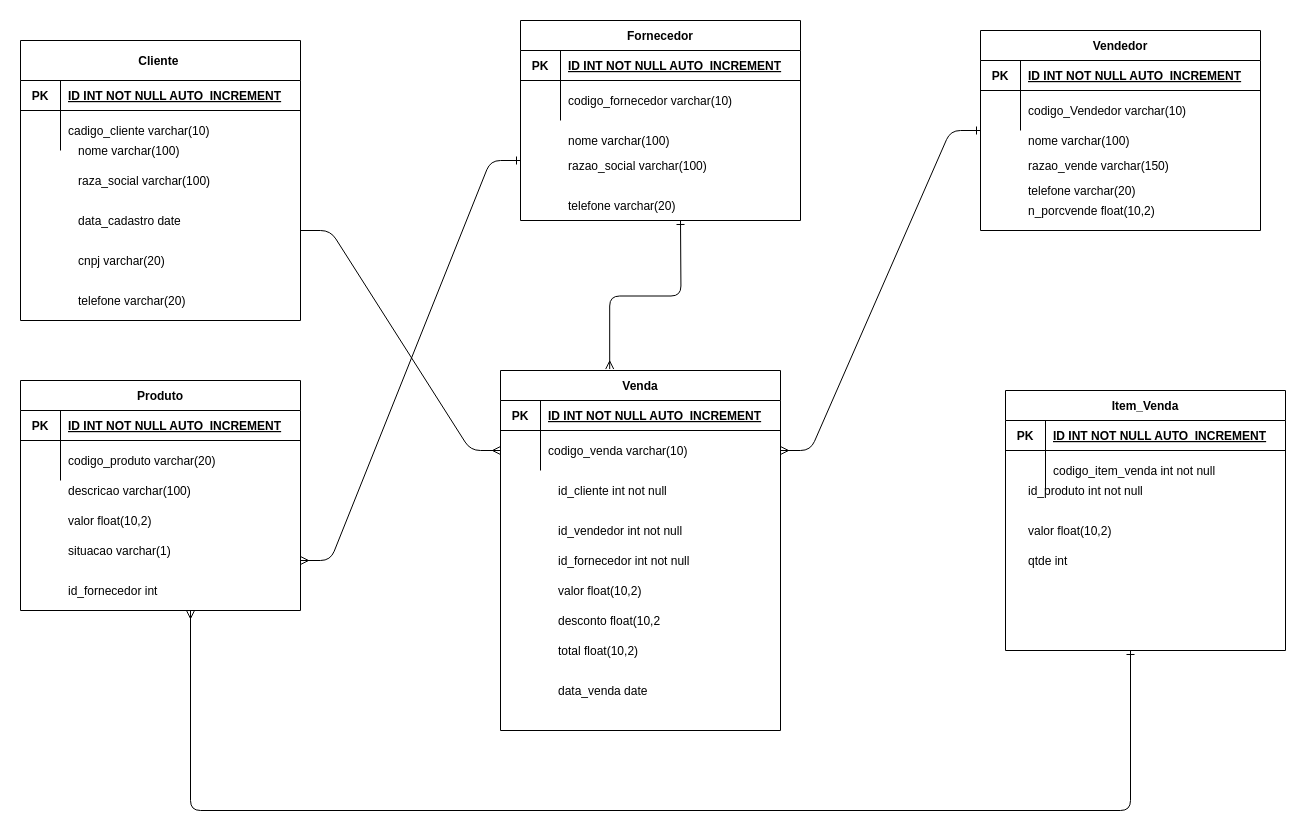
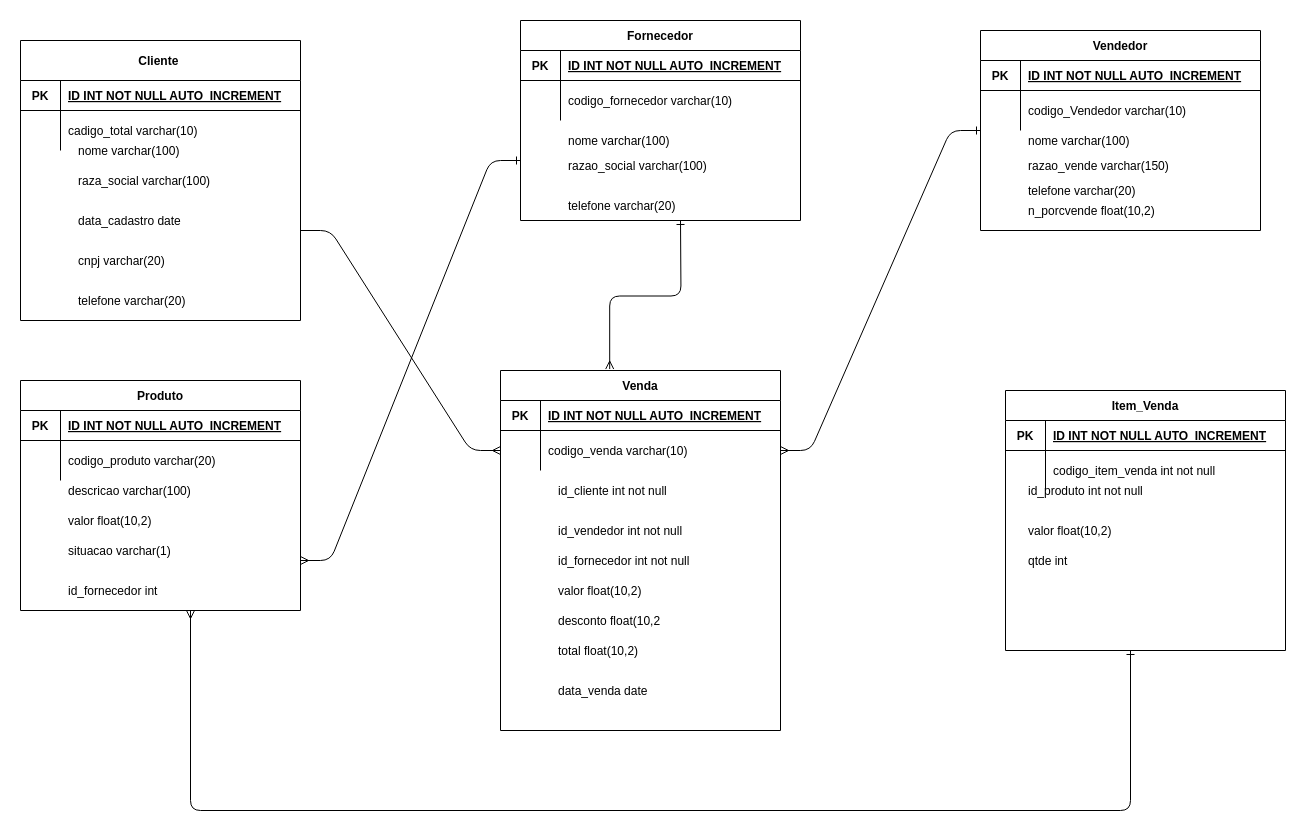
  <mxCell id="0" />
  <mxCell id="1" parent="0" />
  <mxCell id="2" value="Cliente " style="shape=table;startSize=40;container=1;collapsible=1;childLayout=tableLayout;fixedRows=1;rowLines=0;fontStyle=1;align=center;resizeLast=1;" parent="1" vertex="1"><mxGeometry x="20" y="40" width="280" height="280" as="geometry" /></mxCell>
  <mxCell id="3" value="" style="shape=partialRectangle;collapsible=0;dropTarget=0;pointerEvents=0;fillColor=none;points=[[0,0.5],[1,0.5]];portConstraint=eastwest;top=0;left=0;right=0;bottom=1;" parent="2" vertex="1"><mxGeometry y="40" width="280" height="30" as="geometry" /></mxCell>
  <mxCell id="4" value="PK" style="shape=partialRectangle;overflow=hidden;connectable=0;fillColor=none;top=0;left=0;bottom=0;right=0;fontStyle=1;" parent="3" vertex="1"><mxGeometry width="40" height="30" as="geometry" /></mxCell>
  <mxCell id="5" value="ID INT NOT NULL AUTO_INCREMENT" style="shape=partialRectangle;overflow=hidden;connectable=0;fillColor=none;top=0;left=0;bottom=0;right=0;align=left;spacingLeft=6;fontStyle=5;" parent="3" vertex="1"><mxGeometry x="40" width="240" height="30" as="geometry" /></mxCell>
  <mxCell id="6" value="" style="shape=partialRectangle;collapsible=0;dropTarget=0;pointerEvents=0;fillColor=none;points=[[0,0.5],[1,0.5]];portConstraint=eastwest;top=0;left=0;right=0;bottom=0;" parent="2" vertex="1"><mxGeometry y="70" width="280" height="40" as="geometry" /></mxCell>
  <mxCell id="7" value="" style="shape=partialRectangle;overflow=hidden;connectable=0;fillColor=none;top=0;left=0;bottom=0;right=0;" parent="6" vertex="1"><mxGeometry width="40" height="40" as="geometry" /></mxCell>
- <mxCell id="8" value="cadigo_cliente varchar(10)" style="shape=partialRectangle;overflow=hidden;connectable=0;fillColor=none;top=0;left=0;bottom=0;right=0;align=left;spacingLeft=6;" parent="6" vertex="1"><mxGeometry x="40" width="240" height="40" as="geometry" /></mxCell>
+ <mxCell id="8" value="cadigo_total varchar(10)" style="shape=partialRectangle;overflow=hidden;connectable=0;fillColor=none;top=0;left=0;bottom=0;right=0;align=left;spacingLeft=6;" parent="6" vertex="1"><mxGeometry x="40" width="240" height="40" as="geometry" /></mxCell>
  <mxCell id="9" value="nome varchar(100)" style="shape=partialRectangle;overflow=hidden;connectable=0;fillColor=none;top=0;left=0;bottom=0;right=0;align=left;spacingLeft=6;" parent="1" vertex="1"><mxGeometry x="70" y="130" width="300" height="40" as="geometry" /></mxCell>
  <mxCell id="10" value="raza_social varchar(100)" style="shape=partialRectangle;overflow=hidden;connectable=0;fillColor=none;top=0;left=0;bottom=0;right=0;align=left;spacingLeft=6;" parent="1" vertex="1"><mxGeometry x="70" y="160" width="220" height="40" as="geometry" /></mxCell>
  <mxCell id="11" value="data_cadastro date" style="shape=partialRectangle;overflow=hidden;connectable=0;fillColor=none;top=0;left=0;bottom=0;right=0;align=left;spacingLeft=6;" parent="1" vertex="1"><mxGeometry x="70" y="200" width="230" height="40" as="geometry" /></mxCell>
  <mxCell id="12" value="cnpj varchar(20)" style="shape=partialRectangle;overflow=hidden;connectable=0;fillColor=none;top=0;left=0;bottom=0;right=0;align=left;spacingLeft=6;" parent="1" vertex="1"><mxGeometry x="70" y="240" width="230" height="40" as="geometry" /></mxCell>
  <mxCell id="13" value="telefone varchar(20)" style="shape=partialRectangle;overflow=hidden;connectable=0;fillColor=none;top=0;left=0;bottom=0;right=0;align=left;spacingLeft=6;" parent="1" vertex="1"><mxGeometry x="70" y="280" width="230" height="40" as="geometry" /></mxCell>
  <mxCell id="14" value="Fornecedor" style="shape=table;startSize=30;container=1;collapsible=1;childLayout=tableLayout;fixedRows=1;rowLines=0;fontStyle=1;align=center;resizeLast=1;" parent="1" vertex="1"><mxGeometry x="520" y="20" width="280" height="200" as="geometry" /></mxCell>
  <mxCell id="15" value="" style="shape=partialRectangle;collapsible=0;dropTarget=0;pointerEvents=0;fillColor=none;points=[[0,0.5],[1,0.5]];portConstraint=eastwest;top=0;left=0;right=0;bottom=1;" parent="14" vertex="1"><mxGeometry y="30" width="280" height="30" as="geometry" /></mxCell>
  <mxCell id="16" value="PK" style="shape=partialRectangle;overflow=hidden;connectable=0;fillColor=none;top=0;left=0;bottom=0;right=0;fontStyle=1;" parent="15" vertex="1"><mxGeometry width="40" height="30" as="geometry" /></mxCell>
  <mxCell id="17" value="ID INT NOT NULL AUTO_INCREMENT" style="shape=partialRectangle;overflow=hidden;connectable=0;fillColor=none;top=0;left=0;bottom=0;right=0;align=left;spacingLeft=6;fontStyle=5;" parent="15" vertex="1"><mxGeometry x="40" width="240" height="30" as="geometry" /></mxCell>
  <mxCell id="18" value="" style="shape=partialRectangle;collapsible=0;dropTarget=0;pointerEvents=0;fillColor=none;points=[[0,0.5],[1,0.5]];portConstraint=eastwest;top=0;left=0;right=0;bottom=0;" parent="14" vertex="1"><mxGeometry y="60" width="280" height="40" as="geometry" /></mxCell>
  <mxCell id="19" value="" style="shape=partialRectangle;overflow=hidden;connectable=0;fillColor=none;top=0;left=0;bottom=0;right=0;" parent="18" vertex="1"><mxGeometry width="40" height="40" as="geometry" /></mxCell>
  <mxCell id="20" value="codigo_fornecedor varchar(10)" style="shape=partialRectangle;overflow=hidden;connectable=0;fillColor=none;top=0;left=0;bottom=0;right=0;align=left;spacingLeft=6;" parent="18" vertex="1"><mxGeometry x="40" width="240" height="40" as="geometry" /></mxCell>
  <mxCell id="21" value="nome varchar(100)" style="shape=partialRectangle;overflow=hidden;connectable=0;fillColor=none;top=0;left=0;bottom=0;right=0;align=left;spacingLeft=6;" parent="1" vertex="1"><mxGeometry x="560" y="120" width="240" height="40" as="geometry" /></mxCell>
  <mxCell id="22" value="razao_social varchar(100)" style="shape=partialRectangle;overflow=hidden;connectable=0;fillColor=none;top=0;left=0;bottom=0;right=0;align=left;spacingLeft=6;" parent="1" vertex="1"><mxGeometry x="560" y="140" width="240" height="50" as="geometry" /></mxCell>
  <mxCell id="23" value="telefone varchar(20)" style="shape=partialRectangle;overflow=hidden;connectable=0;fillColor=none;top=0;left=0;bottom=0;right=0;align=left;spacingLeft=6;" parent="1" vertex="1"><mxGeometry x="560" y="180" width="240" height="50" as="geometry" /></mxCell>
  <mxCell id="24" value="Vendedor" style="shape=table;startSize=30;container=1;collapsible=1;childLayout=tableLayout;fixedRows=1;rowLines=0;fontStyle=1;align=center;resizeLast=1;" parent="1" vertex="1"><mxGeometry x="980" y="30" width="280" height="200" as="geometry" /></mxCell>
  <mxCell id="25" value="" style="shape=partialRectangle;collapsible=0;dropTarget=0;pointerEvents=0;fillColor=none;points=[[0,0.5],[1,0.5]];portConstraint=eastwest;top=0;left=0;right=0;bottom=1;" parent="24" vertex="1"><mxGeometry y="30" width="280" height="30" as="geometry" /></mxCell>
  <mxCell id="26" value="PK" style="shape=partialRectangle;overflow=hidden;connectable=0;fillColor=none;top=0;left=0;bottom=0;right=0;fontStyle=1;" parent="25" vertex="1"><mxGeometry width="40" height="30" as="geometry" /></mxCell>
  <mxCell id="27" value="ID INT NOT NULL AUTO_INCREMENT" style="shape=partialRectangle;overflow=hidden;connectable=0;fillColor=none;top=0;left=0;bottom=0;right=0;align=left;spacingLeft=6;fontStyle=5;" parent="25" vertex="1"><mxGeometry x="40" width="240" height="30" as="geometry" /></mxCell>
  <mxCell id="28" value="" style="shape=partialRectangle;collapsible=0;dropTarget=0;pointerEvents=0;fillColor=none;points=[[0,0.5],[1,0.5]];portConstraint=eastwest;top=0;left=0;right=0;bottom=0;" parent="24" vertex="1"><mxGeometry y="60" width="280" height="40" as="geometry" /></mxCell>
  <mxCell id="29" value="" style="shape=partialRectangle;overflow=hidden;connectable=0;fillColor=none;top=0;left=0;bottom=0;right=0;" parent="28" vertex="1"><mxGeometry width="40" height="40" as="geometry" /></mxCell>
  <mxCell id="30" value="codigo_Vendedor varchar(10)" style="shape=partialRectangle;overflow=hidden;connectable=0;fillColor=none;top=0;left=0;bottom=0;right=0;align=left;spacingLeft=6;" parent="28" vertex="1"><mxGeometry x="40" width="240" height="40" as="geometry" /></mxCell>
  <mxCell id="31" value="nome varchar(100)" style="shape=partialRectangle;overflow=hidden;connectable=0;fillColor=none;top=0;left=0;bottom=0;right=0;align=left;spacingLeft=6;" parent="1" vertex="1"><mxGeometry x="1020" y="120" width="240" height="40" as="geometry" /></mxCell>
  <mxCell id="32" value="razao_vende varchar(150)" style="shape=partialRectangle;overflow=hidden;connectable=0;fillColor=none;top=0;left=0;bottom=0;right=0;align=left;spacingLeft=6;" parent="1" vertex="1"><mxGeometry x="1020" y="145" width="240" height="40" as="geometry" /></mxCell>
  <mxCell id="33" value="telefone varchar(20)" style="shape=partialRectangle;overflow=hidden;connectable=0;fillColor=none;top=0;left=0;bottom=0;right=0;align=left;spacingLeft=6;" parent="1" vertex="1"><mxGeometry x="1020" y="170" width="240" height="40" as="geometry" /></mxCell>
  <mxCell id="34" value="n_porcvende float(10,2)" style="shape=partialRectangle;overflow=hidden;connectable=0;fillColor=none;top=0;left=0;bottom=0;right=0;align=left;spacingLeft=6;" parent="1" vertex="1"><mxGeometry x="1020" y="190" width="240" height="40" as="geometry" /></mxCell>
  <mxCell id="35" value="Produto" style="shape=table;startSize=30;container=1;collapsible=1;childLayout=tableLayout;fixedRows=1;rowLines=0;fontStyle=1;align=center;resizeLast=1;" parent="1" vertex="1"><mxGeometry x="20" y="380" width="280" height="230" as="geometry" /></mxCell>
  <mxCell id="36" value="" style="shape=partialRectangle;collapsible=0;dropTarget=0;pointerEvents=0;fillColor=none;points=[[0,0.5],[1,0.5]];portConstraint=eastwest;top=0;left=0;right=0;bottom=1;" parent="35" vertex="1"><mxGeometry y="30" width="280" height="30" as="geometry" /></mxCell>
  <mxCell id="37" value="PK" style="shape=partialRectangle;overflow=hidden;connectable=0;fillColor=none;top=0;left=0;bottom=0;right=0;fontStyle=1;" parent="36" vertex="1"><mxGeometry width="40" height="30" as="geometry" /></mxCell>
  <mxCell id="38" value="ID INT NOT NULL AUTO_INCREMENT" style="shape=partialRectangle;overflow=hidden;connectable=0;fillColor=none;top=0;left=0;bottom=0;right=0;align=left;spacingLeft=6;fontStyle=5;" parent="36" vertex="1"><mxGeometry x="40" width="240" height="30" as="geometry" /></mxCell>
  <mxCell id="39" value="" style="shape=partialRectangle;collapsible=0;dropTarget=0;pointerEvents=0;fillColor=none;points=[[0,0.5],[1,0.5]];portConstraint=eastwest;top=0;left=0;right=0;bottom=0;" parent="35" vertex="1"><mxGeometry y="60" width="280" height="40" as="geometry" /></mxCell>
  <mxCell id="40" value="" style="shape=partialRectangle;overflow=hidden;connectable=0;fillColor=none;top=0;left=0;bottom=0;right=0;" parent="39" vertex="1"><mxGeometry width="40" height="40" as="geometry" /></mxCell>
  <mxCell id="41" value="codigo_produto varchar(20)" style="shape=partialRectangle;overflow=hidden;connectable=0;fillColor=none;top=0;left=0;bottom=0;right=0;align=left;spacingLeft=6;" parent="39" vertex="1"><mxGeometry x="40" width="240" height="40" as="geometry" /></mxCell>
  <mxCell id="42" value="descricao varchar(100)" style="shape=partialRectangle;overflow=hidden;connectable=0;fillColor=none;top=0;left=0;bottom=0;right=0;align=left;spacingLeft=6;" parent="1" vertex="1"><mxGeometry x="60" y="470" width="240" height="40" as="geometry" /></mxCell>
  <mxCell id="43" value="valor float(10,2)" style="shape=partialRectangle;overflow=hidden;connectable=0;fillColor=none;top=0;left=0;bottom=0;right=0;align=left;spacingLeft=6;" parent="1" vertex="1"><mxGeometry x="60" y="500" width="240" height="40" as="geometry" /></mxCell>
  <mxCell id="44" value="situacao varchar(1)" style="shape=partialRectangle;overflow=hidden;connectable=0;fillColor=none;top=0;left=0;bottom=0;right=0;align=left;spacingLeft=6;" parent="1" vertex="1"><mxGeometry x="60" y="540" width="240" height="20" as="geometry" /></mxCell>
  <mxCell id="45" value="id_fornecedor int" style="shape=partialRectangle;overflow=hidden;connectable=0;fillColor=none;top=0;left=0;bottom=0;right=0;align=left;spacingLeft=6;" parent="1" vertex="1"><mxGeometry x="60" y="580" width="240" height="20" as="geometry" /></mxCell>
  <mxCell id="46" value="Venda" style="shape=table;startSize=30;container=1;collapsible=1;childLayout=tableLayout;fixedRows=1;rowLines=0;fontStyle=1;align=center;resizeLast=1;" parent="1" vertex="1"><mxGeometry x="500" y="370" width="280" height="360" as="geometry" /></mxCell>
  <mxCell id="47" value="" style="shape=partialRectangle;collapsible=0;dropTarget=0;pointerEvents=0;fillColor=none;points=[[0,0.5],[1,0.5]];portConstraint=eastwest;top=0;left=0;right=0;bottom=1;" parent="46" vertex="1"><mxGeometry y="30" width="280" height="30" as="geometry" /></mxCell>
  <mxCell id="48" value="PK" style="shape=partialRectangle;overflow=hidden;connectable=0;fillColor=none;top=0;left=0;bottom=0;right=0;fontStyle=1;" parent="47" vertex="1"><mxGeometry width="40" height="30" as="geometry" /></mxCell>
  <mxCell id="49" value="ID INT NOT NULL AUTO_INCREMENT" style="shape=partialRectangle;overflow=hidden;connectable=0;fillColor=none;top=0;left=0;bottom=0;right=0;align=left;spacingLeft=6;fontStyle=5;" parent="47" vertex="1"><mxGeometry x="40" width="240" height="30" as="geometry" /></mxCell>
  <mxCell id="50" value="" style="shape=partialRectangle;collapsible=0;dropTarget=0;pointerEvents=0;fillColor=none;points=[[0,0.5],[1,0.5]];portConstraint=eastwest;top=0;left=0;right=0;bottom=0;" parent="46" vertex="1"><mxGeometry y="60" width="280" height="40" as="geometry" /></mxCell>
  <mxCell id="51" value="" style="shape=partialRectangle;overflow=hidden;connectable=0;fillColor=none;top=0;left=0;bottom=0;right=0;" parent="50" vertex="1"><mxGeometry width="40" height="40" as="geometry" /></mxCell>
  <mxCell id="52" value="codigo_venda varchar(10)" style="shape=partialRectangle;overflow=hidden;connectable=0;fillColor=none;top=0;left=0;bottom=0;right=0;align=left;spacingLeft=6;" parent="50" vertex="1"><mxGeometry x="40" width="240" height="40" as="geometry" /></mxCell>
  <mxCell id="53" value="id_cliente int not null" style="shape=partialRectangle;overflow=hidden;connectable=0;fillColor=none;top=0;left=0;bottom=0;right=0;align=left;spacingLeft=6;" parent="1" vertex="1"><mxGeometry x="550" y="470" width="240" height="40" as="geometry" /></mxCell>
  <mxCell id="54" value="id_vendedor int not null" style="shape=partialRectangle;overflow=hidden;connectable=0;fillColor=none;top=0;left=0;bottom=0;right=0;align=left;spacingLeft=6;" parent="1" vertex="1"><mxGeometry x="550" y="510" width="240" height="40" as="geometry" /></mxCell>
  <mxCell id="55" value="id_fornecedor int not null" style="shape=partialRectangle;overflow=hidden;connectable=0;fillColor=none;top=0;left=0;bottom=0;right=0;align=left;spacingLeft=6;" parent="1" vertex="1"><mxGeometry x="550" y="540" width="240" height="40" as="geometry" /></mxCell>
  <mxCell id="56" value="valor float(10,2)" style="shape=partialRectangle;overflow=hidden;connectable=0;fillColor=none;top=0;left=0;bottom=0;right=0;align=left;spacingLeft=6;" parent="1" vertex="1"><mxGeometry x="550" y="570" width="240" height="40" as="geometry" /></mxCell>
  <mxCell id="57" value="desconto float(10,2" style="shape=partialRectangle;overflow=hidden;connectable=0;fillColor=none;top=0;left=0;bottom=0;right=0;align=left;spacingLeft=6;" parent="1" vertex="1"><mxGeometry x="550" y="600" width="240" height="40" as="geometry" /></mxCell>
  <mxCell id="58" value="total float(10,2)" style="shape=partialRectangle;overflow=hidden;connectable=0;fillColor=none;top=0;left=0;bottom=0;right=0;align=left;spacingLeft=6;" parent="1" vertex="1"><mxGeometry x="550" y="630" width="240" height="40" as="geometry" /></mxCell>
  <mxCell id="59" value="data_venda date" style="shape=partialRectangle;overflow=hidden;connectable=0;fillColor=none;top=0;left=0;bottom=0;right=0;align=left;spacingLeft=6;" parent="1" vertex="1"><mxGeometry x="550" y="670" width="240" height="40" as="geometry" /></mxCell>
  <mxCell id="60" value="Item_Venda" style="shape=table;startSize=30;container=1;collapsible=1;childLayout=tableLayout;fixedRows=1;rowLines=0;fontStyle=1;align=center;resizeLast=1;" parent="1" vertex="1"><mxGeometry x="1005" y="390" width="280" height="260" as="geometry" /></mxCell>
  <mxCell id="61" value="" style="shape=partialRectangle;collapsible=0;dropTarget=0;pointerEvents=0;fillColor=none;points=[[0,0.5],[1,0.5]];portConstraint=eastwest;top=0;left=0;right=0;bottom=1;" parent="60" vertex="1"><mxGeometry y="30" width="280" height="30" as="geometry" /></mxCell>
  <mxCell id="62" value="PK" style="shape=partialRectangle;overflow=hidden;connectable=0;fillColor=none;top=0;left=0;bottom=0;right=0;fontStyle=1;" parent="61" vertex="1"><mxGeometry width="40" height="30" as="geometry" /></mxCell>
  <mxCell id="63" value="ID INT NOT NULL AUTO_INCREMENT" style="shape=partialRectangle;overflow=hidden;connectable=0;fillColor=none;top=0;left=0;bottom=0;right=0;align=left;spacingLeft=6;fontStyle=5;" parent="61" vertex="1"><mxGeometry x="40" width="240" height="30" as="geometry" /></mxCell>
  <mxCell id="64" value="" style="shape=partialRectangle;collapsible=0;dropTarget=0;pointerEvents=0;fillColor=none;points=[[0,0.5],[1,0.5]];portConstraint=eastwest;top=0;left=0;right=0;bottom=0;" parent="60" vertex="1"><mxGeometry y="60" width="280" height="40" as="geometry" /></mxCell>
  <mxCell id="65" value="" style="shape=partialRectangle;overflow=hidden;connectable=0;fillColor=none;top=0;left=0;bottom=0;right=0;" parent="64" vertex="1"><mxGeometry width="40" height="40" as="geometry" /></mxCell>
  <mxCell id="66" value="codigo_item_venda int not null" style="shape=partialRectangle;overflow=hidden;connectable=0;fillColor=none;top=0;left=0;bottom=0;right=0;align=left;spacingLeft=6;" parent="64" vertex="1"><mxGeometry x="40" width="240" height="40" as="geometry" /></mxCell>
  <mxCell id="67" value="id_produto int not null" style="shape=partialRectangle;overflow=hidden;connectable=0;fillColor=none;top=0;left=0;bottom=0;right=0;align=left;spacingLeft=6;" parent="1" vertex="1"><mxGeometry x="1020" y="470" width="240" height="40" as="geometry" /></mxCell>
  <mxCell id="68" value="valor float(10,2)" style="shape=partialRectangle;overflow=hidden;connectable=0;fillColor=none;top=0;left=0;bottom=0;right=0;align=left;spacingLeft=6;" parent="1" vertex="1"><mxGeometry x="1020" y="510" width="240" height="40" as="geometry" /></mxCell>
  <mxCell id="69" value="qtde int" style="shape=partialRectangle;overflow=hidden;connectable=0;fillColor=none;top=0;left=0;bottom=0;right=0;align=left;spacingLeft=6;" parent="1" vertex="1"><mxGeometry x="1020" y="540" width="240" height="40" as="geometry" /></mxCell>
  <mxCell id="70" value="" style="edgeStyle=entityRelationEdgeStyle;fontSize=12;html=1;endArrow=ERone;endFill=0;startArrow=ERmany;startFill=0;" edge="1" parent="1"><mxGeometry width="100" height="100" relative="1" as="geometry"><mxPoint x="300" y="560" as="sourcePoint" /><mxPoint x="520" y="160" as="targetPoint" /></mxGeometry></mxCell>
  <mxCell id="71" value="" style="edgeStyle=entityRelationEdgeStyle;fontSize=12;html=1;endArrow=ERmany;" edge="1" parent="1" target="50"><mxGeometry width="100" height="100" relative="1" as="geometry"><mxPoint x="300" y="230" as="sourcePoint" /><mxPoint x="500" y="470" as="targetPoint" /></mxGeometry></mxCell>
  <mxCell id="72" value="" style="edgeStyle=entityRelationEdgeStyle;fontSize=12;html=1;endArrow=ERone;entryX=0;entryY=0.5;entryDx=0;entryDy=0;endFill=0;exitX=1;exitY=0.5;exitDx=0;exitDy=0;startArrow=ERmany;startFill=0;" edge="1" parent="1" source="50" target="24"><mxGeometry width="100" height="100" relative="1" as="geometry"><mxPoint x="790" y="450" as="sourcePoint" /><mxPoint x="910" y="300" as="targetPoint" /></mxGeometry></mxCell>
  <mxCell id="73" value="" style="edgeStyle=orthogonalEdgeStyle;fontSize=12;html=1;endArrow=ERone;endFill=0;exitX=0.39;exitY=-0.004;exitDx=0;exitDy=0;startArrow=ERmany;startFill=0;exitPerimeter=0;" edge="1" parent="1" source="46"><mxGeometry width="100" height="100" relative="1" as="geometry"><mxPoint x="600" y="360" as="sourcePoint" /><mxPoint x="680" y="220" as="targetPoint" /></mxGeometry></mxCell>
  <mxCell id="74" value="" style="edgeStyle=elbowEdgeStyle;fontSize=12;html=1;endArrow=ERone;endFill=1;elbow=vertical;startArrow=ERmany;startFill=0;" edge="1" parent="1"><mxGeometry width="100" height="100" relative="1" as="geometry"><mxPoint x="190" y="610" as="sourcePoint" /><mxPoint x="1130" y="650" as="targetPoint" /><Array as="points"><mxPoint x="570" y="810" /></Array></mxGeometry></mxCell>
